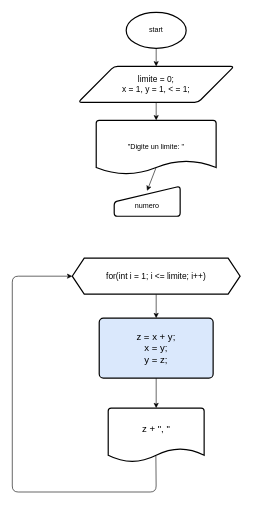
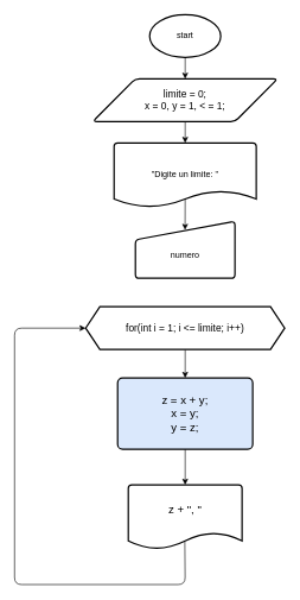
  <mxCell id="0" />
  <mxCell id="1" parent="0" />
  <mxCell id="2" value="start" style="strokeWidth=2;html=1;shape=mxgraph.flowchart.start_1;whiteSpace=wrap;" parent="1" vertex="1"><mxGeometry x="210" y="20" width="100" height="60" as="geometry" /></mxCell>
- <mxCell id="3" value="limite = 0;&lt;div&gt;x = 1, y = 1, &amp;lt; = 1;&lt;/div&gt;" style="shape=parallelogram;html=1;strokeWidth=2;perimeter=parallelogramPerimeter;whiteSpace=wrap;rounded=1;arcSize=12;size=0.23;fontSize=14;" parent="1" vertex="1"><mxGeometry x="130" y="110" width="260" height="60" as="geometry" /></mxCell>
+ <mxCell id="3" value="limite = 0;&lt;div&gt;x = 0, y = 1, &amp;lt; = 1;&lt;/div&gt;" style="shape=parallelogram;html=1;strokeWidth=2;perimeter=parallelogramPerimeter;whiteSpace=wrap;rounded=1;arcSize=12;size=0.23;fontSize=14;" parent="1" vertex="1"><mxGeometry x="130" y="110" width="260" height="60" as="geometry" /></mxCell>
  <mxCell id="4" style="edgeStyle=none;html=1;" parent="1" source="2" edge="1"><mxGeometry relative="1" as="geometry"><mxPoint x="260" y="110" as="targetPoint" /></mxGeometry></mxCell>
  <mxCell id="5" value="&quot;Digite un limite: &quot;" style="strokeWidth=2;html=1;shape=mxgraph.flowchart.document2;whiteSpace=wrap;size=0.25;" parent="1" vertex="1"><mxGeometry x="160" y="200" width="200" height="90" as="geometry" /></mxCell>
  <mxCell id="6" style="edgeStyle=none;html=1;entryX=0.5;entryY=0;entryDx=0;entryDy=0;entryPerimeter=0;" edge="1" parent="1" source="3" target="5"><mxGeometry relative="1" as="geometry" /></mxCell>
- <mxCell id="7" value="&lt;div&gt;&lt;br&gt;&lt;/div&gt;&lt;div&gt;numero&lt;/div&gt;" style="html=1;strokeWidth=2;shape=manualInput;whiteSpace=wrap;rounded=1;size=26;arcSize=11;" vertex="1" parent="1"><mxGeometry x="190" y="310" width="110" height="50" as="geometry" /></mxCell>
+ <mxCell id="7" value="&lt;div&gt;&lt;br&gt;&lt;/div&gt;&lt;div&gt;numero&lt;/div&gt;" style="html=1;strokeWidth=2;shape=manualInput;whiteSpace=wrap;rounded=1;size=26;arcSize=11;" vertex="1" parent="1"><mxGeometry x="190" y="310" width="140" height="80" as="geometry" /></mxCell>
  <mxCell id="8" style="edgeStyle=none;html=1;entryX=0.499;entryY=0.152;entryDx=0;entryDy=0;entryPerimeter=0;exitX=0.5;exitY=0.872;exitDx=0;exitDy=0;exitPerimeter=0;" edge="1" parent="1" source="5" target="7"><mxGeometry relative="1" as="geometry" /></mxCell>
  <mxCell id="9" style="edgeStyle=none;html=1;entryX=0.5;entryY=0;entryDx=0;entryDy=0;" edge="1" parent="1" source="10" target="11"><mxGeometry relative="1" as="geometry" /></mxCell>
  <mxCell id="10" value="for(int i = 1; i &amp;lt;= limite; i++)" style="shape=hexagon;perimeter=hexagonPerimeter2;whiteSpace=wrap;html=1;fixedSize=1;strokeWidth=2;fontSize=14;" vertex="1" parent="1"><mxGeometry x="120" y="430" width="280" height="60" as="geometry" /></mxCell>
  <mxCell id="11" value="z = x + y;&lt;div&gt;x = y;&lt;/div&gt;&lt;div&gt;y = z;&lt;/div&gt;" style="rounded=1;whiteSpace=wrap;html=1;absoluteArcSize=1;arcSize=14;strokeWidth=2;fontSize=16;fillColor=#dae8fc;" vertex="1" parent="1"><mxGeometry x="165" y="530" width="190" height="100" as="geometry" /></mxCell>
  <mxCell id="12" style="edgeStyle=none;html=1;entryX=0;entryY=0.5;entryDx=0;entryDy=0;exitX=0.497;exitY=0.888;exitDx=0;exitDy=0;exitPerimeter=0;" edge="1" parent="1" source="13" target="10"><mxGeometry relative="1" as="geometry"><mxPoint x="210" y="816.95" as="sourcePoint" /><mxPoint x="71.44" y="520" as="targetPoint" /><Array as="points"><mxPoint x="260" y="820" /><mxPoint x="20" y="820" /><mxPoint x="20" y="460" /></Array></mxGeometry></mxCell>
  <mxCell id="13" value="z + &quot;, &quot;&lt;div&gt;&lt;br&gt;&lt;/div&gt;" style="strokeWidth=2;html=1;shape=mxgraph.flowchart.document2;whiteSpace=wrap;size=0.25;fontSize=16;" vertex="1" parent="1"><mxGeometry x="180" y="680" width="160" height="90" as="geometry" /></mxCell>
  <mxCell id="14" style="edgeStyle=none;html=1;entryX=0.5;entryY=0;entryDx=0;entryDy=0;entryPerimeter=0;" edge="1" parent="1" source="11" target="13"><mxGeometry relative="1" as="geometry" /></mxCell>
